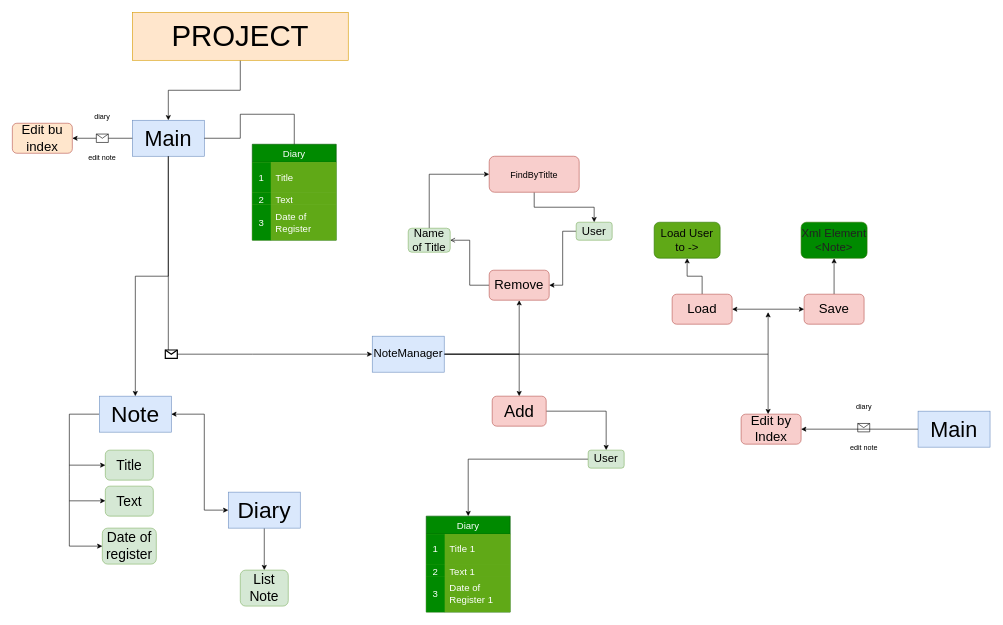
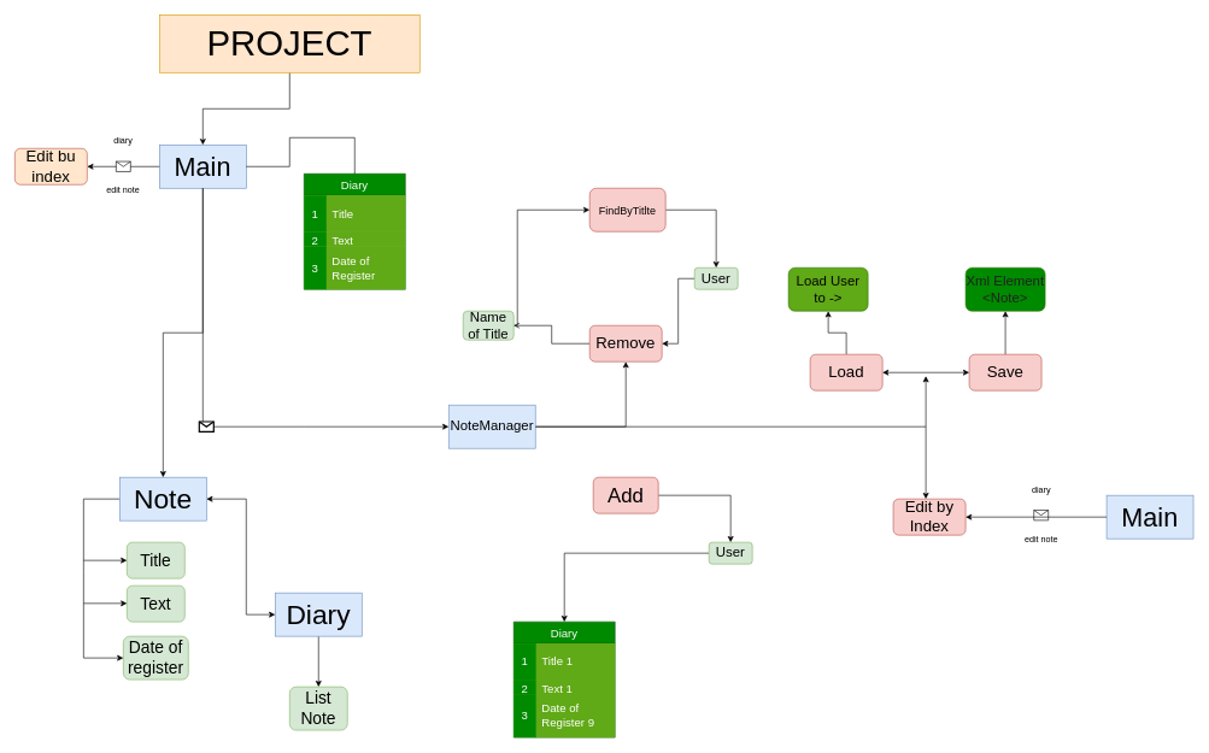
  <mxCell id="0" />
  <mxCell id="1" parent="0" />
  <mxCell id="2" style="edgeStyle=orthogonalEdgeStyle;rounded=0;orthogonalLoop=1;jettySize=auto;html=1;entryX=0.5;entryY=0;entryDx=0;entryDy=0;" parent="1" source="3" target="4" edge="1"><mxGeometry relative="1" as="geometry" /></mxCell>
  <mxCell id="3" value="&lt;font style=&quot;font-size: 49px;&quot;&gt;PROJECT&lt;/font&gt;" style="rounded=0;whiteSpace=wrap;html=1;fillColor=#ffe6cc;strokeColor=#d79b00;" parent="1" vertex="1"><mxGeometry x="220" y="20" width="360" height="80" as="geometry" /></mxCell>
  <mxCell id="4" value="&lt;font style=&quot;font-size: 36px;&quot;&gt;Main&lt;/font&gt;" style="rounded=0;whiteSpace=wrap;html=1;fillColor=#dae8fc;strokeColor=#6c8ebf;" parent="1" vertex="1"><mxGeometry x="220" y="200" width="120" height="60" as="geometry" /></mxCell>
  <mxCell id="5" value="Diary" style="shape=table;startSize=30;container=1;collapsible=0;childLayout=tableLayout;fixedRows=1;rowLines=0;fontStyle=0;strokeColor=#005700;fontSize=16;fillColor=#008a00;fontColor=#ffffff;" parent="1" vertex="1"><mxGeometry x="420" y="240" width="140" height="160" as="geometry" /></mxCell>
  <mxCell id="6" value="" style="shape=tableRow;horizontal=0;startSize=0;swimlaneHead=0;swimlaneBody=0;top=0;left=0;bottom=0;right=0;collapsible=0;dropTarget=0;fillColor=#60a917;points=[[0,0.5],[1,0.5]];portConstraint=eastwest;strokeColor=#2D7600;fontSize=16;fontColor=#ffffff;" parent="5" vertex="1"><mxGeometry y="30" width="140" height="50" as="geometry" /></mxCell>
  <mxCell id="7" value="1" style="shape=partialRectangle;html=1;whiteSpace=wrap;connectable=0;fillColor=#008a00;top=0;left=0;bottom=0;right=0;overflow=hidden;pointerEvents=1;strokeColor=#005700;fontSize=16;fontColor=#ffffff;" parent="6" vertex="1"><mxGeometry width="31" height="50" as="geometry"><mxRectangle width="31" height="50" as="alternateBounds" /></mxGeometry></mxCell>
  <mxCell id="8" value="Title" style="shape=partialRectangle;html=1;whiteSpace=wrap;connectable=0;fillColor=#60a917;top=0;left=0;bottom=0;right=0;align=left;spacingLeft=6;overflow=hidden;strokeColor=#2D7600;fontSize=16;fontColor=#ffffff;" parent="6" vertex="1"><mxGeometry x="31" width="109" height="50" as="geometry"><mxRectangle width="109" height="50" as="alternateBounds" /></mxGeometry></mxCell>
  <mxCell id="9" value="" style="shape=tableRow;horizontal=0;startSize=0;swimlaneHead=0;swimlaneBody=0;top=0;left=0;bottom=0;right=0;collapsible=0;dropTarget=0;fillColor=#60a917;points=[[0,0.5],[1,0.5]];portConstraint=eastwest;strokeColor=#2D7600;fontSize=16;fontColor=#ffffff;" parent="5" vertex="1"><mxGeometry y="80" width="140" height="20" as="geometry" /></mxCell>
  <mxCell id="10" value="2" style="shape=partialRectangle;html=1;whiteSpace=wrap;connectable=0;fillColor=#008a00;top=0;left=0;bottom=0;right=0;overflow=hidden;strokeColor=#005700;fontSize=16;fontColor=#ffffff;" parent="9" vertex="1"><mxGeometry width="31" height="20" as="geometry"><mxRectangle width="31" height="20" as="alternateBounds" /></mxGeometry></mxCell>
  <mxCell id="11" value="Text" style="shape=partialRectangle;html=1;whiteSpace=wrap;connectable=0;fillColor=#60a917;top=0;left=0;bottom=0;right=0;align=left;spacingLeft=6;overflow=hidden;strokeColor=#2D7600;fontSize=16;fontColor=#ffffff;" parent="9" vertex="1"><mxGeometry x="31" width="109" height="20" as="geometry"><mxRectangle width="109" height="20" as="alternateBounds" /></mxGeometry></mxCell>
  <mxCell id="12" value="" style="shape=tableRow;horizontal=0;startSize=0;swimlaneHead=0;swimlaneBody=0;top=0;left=0;bottom=0;right=0;collapsible=0;dropTarget=0;fillColor=#60a917;points=[[0,0.5],[1,0.5]];portConstraint=eastwest;strokeColor=#2D7600;fontSize=16;fontColor=#ffffff;" parent="5" vertex="1"><mxGeometry y="100" width="140" height="60" as="geometry" /></mxCell>
  <mxCell id="13" value="3" style="shape=partialRectangle;html=1;whiteSpace=wrap;connectable=0;fillColor=#008a00;top=0;left=0;bottom=0;right=0;overflow=hidden;strokeColor=#005700;fontSize=16;fontColor=#ffffff;" parent="12" vertex="1"><mxGeometry width="31" height="60" as="geometry"><mxRectangle width="31" height="60" as="alternateBounds" /></mxGeometry></mxCell>
  <mxCell id="14" value="Date of Register" style="shape=partialRectangle;html=1;whiteSpace=wrap;connectable=0;fillColor=#60a917;top=0;left=0;bottom=0;right=0;align=left;spacingLeft=6;overflow=hidden;strokeColor=#2D7600;fontSize=16;fontColor=#ffffff;" parent="12" vertex="1"><mxGeometry x="31" width="109" height="60" as="geometry"><mxRectangle width="109" height="60" as="alternateBounds" /></mxGeometry></mxCell>
  <mxCell id="15" value="&lt;font style=&quot;font-size: 23px;&quot;&gt;Title&lt;/font&gt;" style="rounded=1;whiteSpace=wrap;html=1;fillColor=#d5e8d4;strokeColor=#82b366;" parent="1" vertex="1"><mxGeometry x="175" y="750" width="80" height="50" as="geometry" /></mxCell>
  <mxCell id="16" value="&lt;font style=&quot;font-size: 23px;&quot;&gt;Text&lt;/font&gt;" style="rounded=1;whiteSpace=wrap;html=1;fillColor=#d5e8d4;strokeColor=#82b366;" parent="1" vertex="1"><mxGeometry x="175" y="810" width="80" height="50" as="geometry" /></mxCell>
  <mxCell id="17" value="&lt;font style=&quot;font-size: 23px;&quot;&gt;Date of register&lt;/font&gt;" style="rounded=1;whiteSpace=wrap;html=1;fillColor=#d5e8d4;strokeColor=#82b366;" parent="1" vertex="1"><mxGeometry x="170" y="880" width="90" height="60" as="geometry" /></mxCell>
  <mxCell id="18" value="" style="endArrow=classic;html=1;rounded=0;exitX=0;exitY=0.5;exitDx=0;exitDy=0;entryX=0;entryY=0.5;entryDx=0;entryDy=0;" parent="1" source="21" edge="1"><mxGeometry width="50" height="50" relative="1" as="geometry"><mxPoint x="145" y="690" as="sourcePoint" /><mxPoint x="170" y="910" as="targetPoint" /><Array as="points"><mxPoint x="115" y="690" /><mxPoint x="115" y="790" /><mxPoint x="115" y="910" /></Array></mxGeometry></mxCell>
  <mxCell id="19" value="" style="endArrow=classic;html=1;rounded=0;entryX=0;entryY=0.5;entryDx=0;entryDy=0;" parent="1" target="15" edge="1"><mxGeometry width="50" height="50" relative="1" as="geometry"><mxPoint x="115" y="775" as="sourcePoint" /><mxPoint x="315" y="920" as="targetPoint" /></mxGeometry></mxCell>
  <mxCell id="20" value="" style="endArrow=classic;html=1;rounded=0;entryX=0;entryY=0.5;entryDx=0;entryDy=0;" parent="1" edge="1"><mxGeometry width="50" height="50" relative="1" as="geometry"><mxPoint x="115" y="834.5" as="sourcePoint" /><mxPoint x="175" y="834.5" as="targetPoint" /></mxGeometry></mxCell>
  <mxCell id="21" value="&lt;font style=&quot;font-size: 38px;&quot;&gt;Note&lt;/font&gt;" style="rounded=0;whiteSpace=wrap;html=1;fillColor=#dae8fc;strokeColor=#6c8ebf;" parent="1" vertex="1"><mxGeometry x="165" y="660" width="120" height="60" as="geometry" /></mxCell>
- <mxCell id="22" style="edgeStyle=orthogonalEdgeStyle;rounded=0;orthogonalLoop=1;jettySize=auto;html=1;entryX=0.5;entryY=0;entryDx=0;entryDy=0;" parent="1" source="24" target="26" edge="1"><mxGeometry relative="1" as="geometry" /></mxCell>
  <mxCell id="23" style="edgeStyle=orthogonalEdgeStyle;rounded=0;orthogonalLoop=1;jettySize=auto;html=1;entryX=0.5;entryY=1;entryDx=0;entryDy=0;" parent="1" source="24" target="40" edge="1"><mxGeometry relative="1" as="geometry"><mxPoint x="860" y="500" as="targetPoint" /></mxGeometry></mxCell>
  <mxCell id="24" value="&lt;font style=&quot;font-size: 19px;&quot;&gt;NoteManager&lt;/font&gt;" style="rounded=0;whiteSpace=wrap;html=1;fillColor=#dae8fc;strokeColor=#6c8ebf;" parent="1" vertex="1"><mxGeometry x="620" y="560" width="120" height="60" as="geometry" /></mxCell>
  <mxCell id="25" style="edgeStyle=orthogonalEdgeStyle;rounded=0;orthogonalLoop=1;jettySize=auto;html=1;entryX=0.5;entryY=0;entryDx=0;entryDy=0;" parent="1" source="26" target="28" edge="1"><mxGeometry relative="1" as="geometry" /></mxCell>
  <mxCell id="26" value="&lt;font style=&quot;font-size: 28px;&quot;&gt;Add&lt;/font&gt;" style="rounded=1;whiteSpace=wrap;html=1;fillColor=#f8cecc;strokeColor=#b85450;" parent="1" vertex="1"><mxGeometry x="820" y="660" width="90" height="50" as="geometry" /></mxCell>
  <mxCell id="27" style="edgeStyle=orthogonalEdgeStyle;rounded=0;orthogonalLoop=1;jettySize=auto;html=1;entryX=0.5;entryY=0;entryDx=0;entryDy=0;" parent="1" source="28" target="29" edge="1"><mxGeometry relative="1" as="geometry" /></mxCell>
  <mxCell id="28" value="&lt;font style=&quot;font-size: 19px;&quot;&gt;User&lt;/font&gt;" style="rounded=1;whiteSpace=wrap;html=1;fillColor=#d5e8d4;strokeColor=#82b366;" parent="1" vertex="1"><mxGeometry x="980" y="750" width="60" height="30" as="geometry" /></mxCell>
  <mxCell id="29" value="Diary" style="shape=table;startSize=30;container=1;collapsible=0;childLayout=tableLayout;fixedRows=1;rowLines=0;fontStyle=0;strokeColor=#005700;fontSize=16;fillColor=#008a00;fontColor=#ffffff;" parent="1" vertex="1"><mxGeometry x="710" y="860" width="140" height="160" as="geometry" /></mxCell>
  <mxCell id="30" value="" style="shape=tableRow;horizontal=0;startSize=0;swimlaneHead=0;swimlaneBody=0;top=0;left=0;bottom=0;right=0;collapsible=0;dropTarget=0;fillColor=#60a917;points=[[0,0.5],[1,0.5]];portConstraint=eastwest;strokeColor=#2D7600;fontSize=16;fontColor=#ffffff;" parent="29" vertex="1"><mxGeometry y="30" width="140" height="50" as="geometry" /></mxCell>
  <mxCell id="31" value="1" style="shape=partialRectangle;html=1;whiteSpace=wrap;connectable=0;fillColor=#008a00;top=0;left=0;bottom=0;right=0;overflow=hidden;pointerEvents=1;strokeColor=#005700;fontSize=16;fontColor=#ffffff;" parent="30" vertex="1"><mxGeometry width="31" height="50" as="geometry"><mxRectangle width="31" height="50" as="alternateBounds" /></mxGeometry></mxCell>
  <mxCell id="32" value="Title 1" style="shape=partialRectangle;html=1;whiteSpace=wrap;connectable=0;fillColor=#60a917;top=0;left=0;bottom=0;right=0;align=left;spacingLeft=6;overflow=hidden;strokeColor=#2D7600;fontSize=16;fontColor=#ffffff;" parent="30" vertex="1"><mxGeometry x="31" width="109" height="50" as="geometry"><mxRectangle width="109" height="50" as="alternateBounds" /></mxGeometry></mxCell>
  <mxCell id="33" value="" style="shape=tableRow;horizontal=0;startSize=0;swimlaneHead=0;swimlaneBody=0;top=0;left=0;bottom=0;right=0;collapsible=0;dropTarget=0;fillColor=#60a917;points=[[0,0.5],[1,0.5]];portConstraint=eastwest;strokeColor=#2D7600;fontSize=16;fontColor=#ffffff;" parent="29" vertex="1"><mxGeometry y="80" width="140" height="20" as="geometry" /></mxCell>
  <mxCell id="34" value="2" style="shape=partialRectangle;html=1;whiteSpace=wrap;connectable=0;fillColor=#008a00;top=0;left=0;bottom=0;right=0;overflow=hidden;strokeColor=#005700;fontSize=16;fontColor=#ffffff;" parent="33" vertex="1"><mxGeometry width="31" height="20" as="geometry"><mxRectangle width="31" height="20" as="alternateBounds" /></mxGeometry></mxCell>
  <mxCell id="35" value="Text 1" style="shape=partialRectangle;html=1;whiteSpace=wrap;connectable=0;fillColor=#60a917;top=0;left=0;bottom=0;right=0;align=left;spacingLeft=6;overflow=hidden;strokeColor=#2D7600;fontSize=16;fontColor=#ffffff;" parent="33" vertex="1"><mxGeometry x="31" width="109" height="20" as="geometry"><mxRectangle width="109" height="20" as="alternateBounds" /></mxGeometry></mxCell>
  <mxCell id="36" value="" style="shape=tableRow;horizontal=0;startSize=0;swimlaneHead=0;swimlaneBody=0;top=0;left=0;bottom=0;right=0;collapsible=0;dropTarget=0;fillColor=#60a917;points=[[0,0.5],[1,0.5]];portConstraint=eastwest;strokeColor=#2D7600;fontSize=16;fontColor=#ffffff;" parent="29" vertex="1"><mxGeometry y="100" width="140" height="60" as="geometry" /></mxCell>
  <mxCell id="37" value="3" style="shape=partialRectangle;html=1;whiteSpace=wrap;connectable=0;fillColor=#008a00;top=0;left=0;bottom=0;right=0;overflow=hidden;strokeColor=#005700;fontSize=16;fontColor=#ffffff;" parent="36" vertex="1"><mxGeometry width="31" height="60" as="geometry"><mxRectangle width="31" height="60" as="alternateBounds" /></mxGeometry></mxCell>
- <mxCell id="38" value="Date of Register 1" style="shape=partialRectangle;html=1;whiteSpace=wrap;connectable=0;fillColor=#60a917;top=0;left=0;bottom=0;right=0;align=left;spacingLeft=6;overflow=hidden;strokeColor=#2D7600;fontSize=16;fontColor=#ffffff;" parent="36" vertex="1"><mxGeometry x="31" width="109" height="60" as="geometry"><mxRectangle width="109" height="60" as="alternateBounds" /></mxGeometry></mxCell>
+ <mxCell id="38" value="Date of Register 9" style="shape=partialRectangle;html=1;whiteSpace=wrap;connectable=0;fillColor=#60a917;top=0;left=0;bottom=0;right=0;align=left;spacingLeft=6;overflow=hidden;strokeColor=#2D7600;fontSize=16;fontColor=#ffffff;" parent="36" vertex="1"><mxGeometry x="31" width="109" height="60" as="geometry"><mxRectangle width="109" height="60" as="alternateBounds" /></mxGeometry></mxCell>
  <mxCell id="39" style="edgeStyle=orthogonalEdgeStyle;rounded=0;orthogonalLoop=1;jettySize=auto;html=1;entryX=1;entryY=0.5;entryDx=0;entryDy=0;endArrow=open;" parent="1" source="40" target="42" edge="1"><mxGeometry relative="1" as="geometry" /></mxCell>
  <mxCell id="40" value="&lt;font style=&quot;font-size: 22px;&quot;&gt;Remove&lt;/font&gt;" style="rounded=1;whiteSpace=wrap;html=1;fillColor=#f8cecc;strokeColor=#b85450;" parent="1" vertex="1"><mxGeometry x="815" y="450" width="100" height="50" as="geometry" /></mxCell>
  <mxCell id="41" style="edgeStyle=orthogonalEdgeStyle;rounded=0;orthogonalLoop=1;jettySize=auto;html=1;entryX=0;entryY=0.5;entryDx=0;entryDy=0;" parent="1" source="42" target="44" edge="1"><mxGeometry relative="1" as="geometry"><Array as="points"><mxPoint x="715" y="290" /></Array></mxGeometry></mxCell>
- <mxCell id="42" value="&lt;font style=&quot;font-size: 19px;&quot;&gt;Name of Title&lt;/font&gt;" style="rounded=1;whiteSpace=wrap;html=1;fillColor=#d5e8d4;strokeColor=#82b366;" parent="1" vertex="1"><mxGeometry x="680" y="380" width="70" height="40" as="geometry" /></mxCell>
+ <mxCell id="42" value="&lt;font style=&quot;font-size: 19px;&quot;&gt;Name of Title&lt;/font&gt;" style="rounded=1;whiteSpace=wrap;html=1;fillColor=#d5e8d4;strokeColor=#82b366;" parent="1" vertex="1"><mxGeometry x="640" y="430" width="70" height="40" as="geometry" /></mxCell>
  <mxCell id="43" style="edgeStyle=orthogonalEdgeStyle;rounded=0;orthogonalLoop=1;jettySize=auto;html=1;entryX=0.5;entryY=0;entryDx=0;entryDy=0;" parent="1" source="44" target="46" edge="1"><mxGeometry relative="1" as="geometry" /></mxCell>
- <mxCell id="44" value="&lt;font style=&quot;font-size: 15px;&quot;&gt;FindByTitlte&lt;/font&gt;" style="rounded=1;whiteSpace=wrap;html=1;fillColor=#f8cecc;strokeColor=#b85450;" parent="1" vertex="1"><mxGeometry x="815" y="260" width="150" height="60" as="geometry" /></mxCell>
+ <mxCell id="44" value="&lt;font style=&quot;font-size: 15px;&quot;&gt;FindByTitlte&lt;/font&gt;" style="rounded=1;whiteSpace=wrap;html=1;fillColor=#f8cecc;strokeColor=#b85450;" parent="1" vertex="1"><mxGeometry x="815" y="260" width="105" height="60" as="geometry" /></mxCell>
  <mxCell id="45" style="edgeStyle=orthogonalEdgeStyle;rounded=0;orthogonalLoop=1;jettySize=auto;html=1;entryX=1;entryY=0.5;entryDx=0;entryDy=0;" parent="1" source="46" target="40" edge="1"><mxGeometry relative="1" as="geometry" /></mxCell>
  <mxCell id="46" value="&lt;font style=&quot;font-size: 19px;&quot;&gt;User&lt;/font&gt;" style="rounded=1;whiteSpace=wrap;html=1;fillColor=#d5e8d4;strokeColor=#82b366;" parent="1" vertex="1"><mxGeometry x="960" y="370" width="60" height="30" as="geometry" /></mxCell>
  <mxCell id="47" value="" style="endArrow=none;html=1;rounded=0;exitX=1;exitY=0.5;exitDx=0;exitDy=0;entryX=0.5;entryY=0;entryDx=0;entryDy=0;" edge="1" parent="1" source="4" target="5"><mxGeometry width="50" height="50" relative="1" as="geometry"><mxPoint x="450" y="440" as="sourcePoint" /><mxPoint x="500" y="390" as="targetPoint" /><Array as="points"><mxPoint x="400" y="230" /><mxPoint x="400" y="190" /><mxPoint x="490" y="190" /></Array></mxGeometry></mxCell>
  <mxCell id="48" value="" style="edgeStyle=orthogonalEdgeStyle;rounded=0;orthogonalLoop=1;jettySize=auto;html=1;" edge="1" parent="1" source="49" target="51"><mxGeometry relative="1" as="geometry" /></mxCell>
  <mxCell id="49" value="&lt;font style=&quot;font-size: 38px;&quot;&gt;Diary&lt;/font&gt;" style="rounded=0;whiteSpace=wrap;html=1;fillColor=#dae8fc;strokeColor=#6c8ebf;" vertex="1" parent="1"><mxGeometry x="380" y="820" width="120" height="60" as="geometry" /></mxCell>
  <mxCell id="50" value="" style="endArrow=classic;startArrow=classic;html=1;rounded=0;exitX=1;exitY=0.5;exitDx=0;exitDy=0;entryX=0;entryY=0.5;entryDx=0;entryDy=0;" edge="1" parent="1" source="21" target="49"><mxGeometry width="50" height="50" relative="1" as="geometry"><mxPoint x="460" y="730" as="sourcePoint" /><mxPoint x="510" y="680" as="targetPoint" /><Array as="points"><mxPoint x="340" y="690" /><mxPoint x="340" y="850" /></Array></mxGeometry></mxCell>
  <mxCell id="51" value="&lt;font style=&quot;font-size: 23px;&quot;&gt;List&lt;br&gt;Note&lt;/font&gt;" style="rounded=1;whiteSpace=wrap;html=1;fillColor=#d5e8d4;strokeColor=#82b366;" vertex="1" parent="1"><mxGeometry x="400" y="950" width="80" height="60" as="geometry" /></mxCell>
  <mxCell id="52" value="" style="endArrow=classic;html=1;rounded=0;exitX=0.5;exitY=1;exitDx=0;exitDy=0;entryX=0.5;entryY=0;entryDx=0;entryDy=0;" edge="1" parent="1" source="4" target="21"><mxGeometry width="50" height="50" relative="1" as="geometry"><mxPoint x="400" y="490" as="sourcePoint" /><mxPoint x="450" y="440" as="targetPoint" /><Array as="points"><mxPoint x="280" y="460" /><mxPoint x="225" y="460" /></Array></mxGeometry></mxCell>
  <mxCell id="53" value="" style="endArrow=classic;html=1;rounded=0;exitX=0.5;exitY=1;exitDx=0;exitDy=0;entryX=0;entryY=0.5;entryDx=0;entryDy=0;" edge="1" parent="1" source="4" target="24"><mxGeometry relative="1" as="geometry"><mxPoint x="500" y="540" as="sourcePoint" /><mxPoint x="600" y="540" as="targetPoint" /><Array as="points"><mxPoint x="280" y="590" /><mxPoint x="420" y="590" /></Array></mxGeometry></mxCell>
  <mxCell id="54" value="" style="shape=message;html=1;outlineConnect=0;strokeWidth=2;" vertex="1" parent="53"><mxGeometry width="20" height="14" relative="1" as="geometry"><mxPoint x="-10" y="-7" as="offset" /></mxGeometry></mxCell>
  <mxCell id="55" value="" style="endArrow=classic;html=1;rounded=0;exitX=1;exitY=0.5;exitDx=0;exitDy=0;" edge="1" parent="1" source="24"><mxGeometry width="50" height="50" relative="1" as="geometry"><mxPoint x="1110" y="640" as="sourcePoint" /><mxPoint x="1280" y="520" as="targetPoint" /><Array as="points"><mxPoint x="1280" y="590" /></Array></mxGeometry></mxCell>
  <mxCell id="56" style="edgeStyle=orthogonalEdgeStyle;rounded=0;orthogonalLoop=1;jettySize=auto;html=1;entryX=0.5;entryY=1;entryDx=0;entryDy=0;" edge="1" parent="1" source="57" target="62"><mxGeometry relative="1" as="geometry" /></mxCell>
  <mxCell id="57" value="&lt;font style=&quot;font-size: 22px;&quot;&gt;Load&lt;/font&gt;" style="rounded=1;whiteSpace=wrap;html=1;fillColor=#f8cecc;strokeColor=#b85450;" vertex="1" parent="1"><mxGeometry x="1120" y="490" width="100" height="50" as="geometry" /></mxCell>
  <mxCell id="58" style="edgeStyle=orthogonalEdgeStyle;rounded=0;orthogonalLoop=1;jettySize=auto;html=1;entryX=0.5;entryY=1;entryDx=0;entryDy=0;" edge="1" parent="1" source="59" target="61"><mxGeometry relative="1" as="geometry" /></mxCell>
  <mxCell id="59" value="&lt;font style=&quot;font-size: 22px;&quot;&gt;Save&lt;/font&gt;" style="rounded=1;whiteSpace=wrap;html=1;fillColor=#f8cecc;strokeColor=#b85450;" vertex="1" parent="1"><mxGeometry x="1340" y="490" width="100" height="50" as="geometry" /></mxCell>
  <mxCell id="60" value="" style="endArrow=classic;startArrow=classic;html=1;rounded=0;exitX=1;exitY=0.5;exitDx=0;exitDy=0;entryX=0;entryY=0.5;entryDx=0;entryDy=0;" edge="1" parent="1" source="57" target="59"><mxGeometry width="50" height="50" relative="1" as="geometry"><mxPoint x="1160" y="640" as="sourcePoint" /><mxPoint x="1210" y="590" as="targetPoint" /></mxGeometry></mxCell>
  <mxCell id="61" value="&lt;font color=&quot;#212121&quot; style=&quot;font-size: 19px;&quot;&gt;Xml Element &amp;lt;Note&amp;gt;&lt;/font&gt;" style="rounded=1;whiteSpace=wrap;html=1;fillColor=#008a00;strokeColor=#2D7600;fontColor=#ffffff;" vertex="1" parent="1"><mxGeometry x="1335" y="370" width="110" height="60" as="geometry" /></mxCell>
  <mxCell id="62" value="&lt;span style=&quot;font-size: 19px;&quot;&gt;&lt;font color=&quot;#050505&quot;&gt;Load User&lt;/font&gt;&lt;/span&gt;&lt;div&gt;&lt;span style=&quot;font-size: 19px;&quot;&gt;&lt;font color=&quot;#050505&quot;&gt;to -&amp;gt;&lt;/font&gt;&lt;/span&gt;&lt;/div&gt;" style="rounded=1;whiteSpace=wrap;html=1;fillColor=#60a917;strokeColor=#2D7600;fontColor=#ffffff;" vertex="1" parent="1"><mxGeometry x="1090" y="370" width="110" height="60" as="geometry" /></mxCell>
  <mxCell id="63" value="" style="endArrow=classic;html=1;rounded=0;" edge="1" parent="1"><mxGeometry width="50" height="50" relative="1" as="geometry"><mxPoint x="1280" y="590" as="sourcePoint" /><mxPoint x="1280" y="690" as="targetPoint" /></mxGeometry></mxCell>
  <mxCell id="64" value="&lt;font style=&quot;font-size: 22px;&quot;&gt;Edit by Index&lt;/font&gt;" style="rounded=1;whiteSpace=wrap;html=1;fillColor=#f8cecc;strokeColor=#b85450;" vertex="1" parent="1"><mxGeometry x="1235" y="690" width="100" height="50" as="geometry" /></mxCell>
  <mxCell id="65" value="&lt;font style=&quot;font-size: 22px;&quot;&gt;Edit bu index&lt;/font&gt;" style="rounded=1;whiteSpace=wrap;html=1;fillColor=#ffe6cc;strokeColor=#b85450;" vertex="1" parent="1"><mxGeometry y="205" width="100" height="50" as="geometry" x="20" /></mxCell>
  <mxCell id="66" value="" style="endArrow=classic;html=1;rounded=0;exitX=0;exitY=0.5;exitDx=0;exitDy=0;entryX=1;entryY=0.5;entryDx=0;entryDy=0;" edge="1" parent="1" source="4" target="65"><mxGeometry relative="1" as="geometry"><mxPoint x="660" y="350" as="sourcePoint" /><mxPoint x="760" y="350" as="targetPoint" /></mxGeometry></mxCell>
  <mxCell id="67" value="" style="shape=message;html=1;outlineConnect=0;" vertex="1" parent="66"><mxGeometry width="20" height="14" relative="1" as="geometry"><mxPoint x="-10" y="-7" as="offset" /></mxGeometry></mxCell>
  <mxCell id="68" value="diary" style="text;html=1;align=center;verticalAlign=middle;whiteSpace=wrap;rounded=0;" vertex="1" parent="1"><mxGeometry x="140" y="180" width="60" height="30" as="geometry" /></mxCell>
  <mxCell id="69" value="edit note&lt;div&gt;&lt;br&gt;&lt;/div&gt;" style="text;html=1;align=center;verticalAlign=middle;whiteSpace=wrap;rounded=0;" vertex="1" parent="1"><mxGeometry x="140" y="255" width="60" height="30" as="geometry" /></mxCell>
  <mxCell id="70" value="&lt;font style=&quot;font-size: 36px;&quot;&gt;Main&lt;/font&gt;" style="rounded=0;whiteSpace=wrap;html=1;fillColor=#dae8fc;strokeColor=#6c8ebf;" vertex="1" parent="1"><mxGeometry x="1530" y="685" width="120" height="60" as="geometry" /></mxCell>
  <mxCell id="71" value="" style="shape=message;html=1;outlineConnect=0;" vertex="1" parent="1"><mxGeometry x="1429.412" y="705.5" width="20" height="14" as="geometry" /></mxCell>
  <mxCell id="72" value="diary" style="text;html=1;align=center;verticalAlign=middle;whiteSpace=wrap;rounded=0;" vertex="1" parent="1"><mxGeometry x="1410" y="662.5" width="60" height="30" as="geometry" /></mxCell>
  <mxCell id="73" value="edit note&lt;div&gt;&lt;br&gt;&lt;/div&gt;" style="text;html=1;align=center;verticalAlign=middle;whiteSpace=wrap;rounded=0;" vertex="1" parent="1"><mxGeometry x="1410" y="737.5" width="60" height="30" as="geometry" /></mxCell>
  <mxCell id="74" value="" style="endArrow=classic;html=1;rounded=0;exitX=0;exitY=0.5;exitDx=0;exitDy=0;entryX=1;entryY=0.5;entryDx=0;entryDy=0;" edge="1" parent="1" source="70" target="64"><mxGeometry width="50" height="50" relative="1" as="geometry"><mxPoint x="1240" y="700" as="sourcePoint" /><mxPoint x="1290" y="650" as="targetPoint" /></mxGeometry></mxCell>
